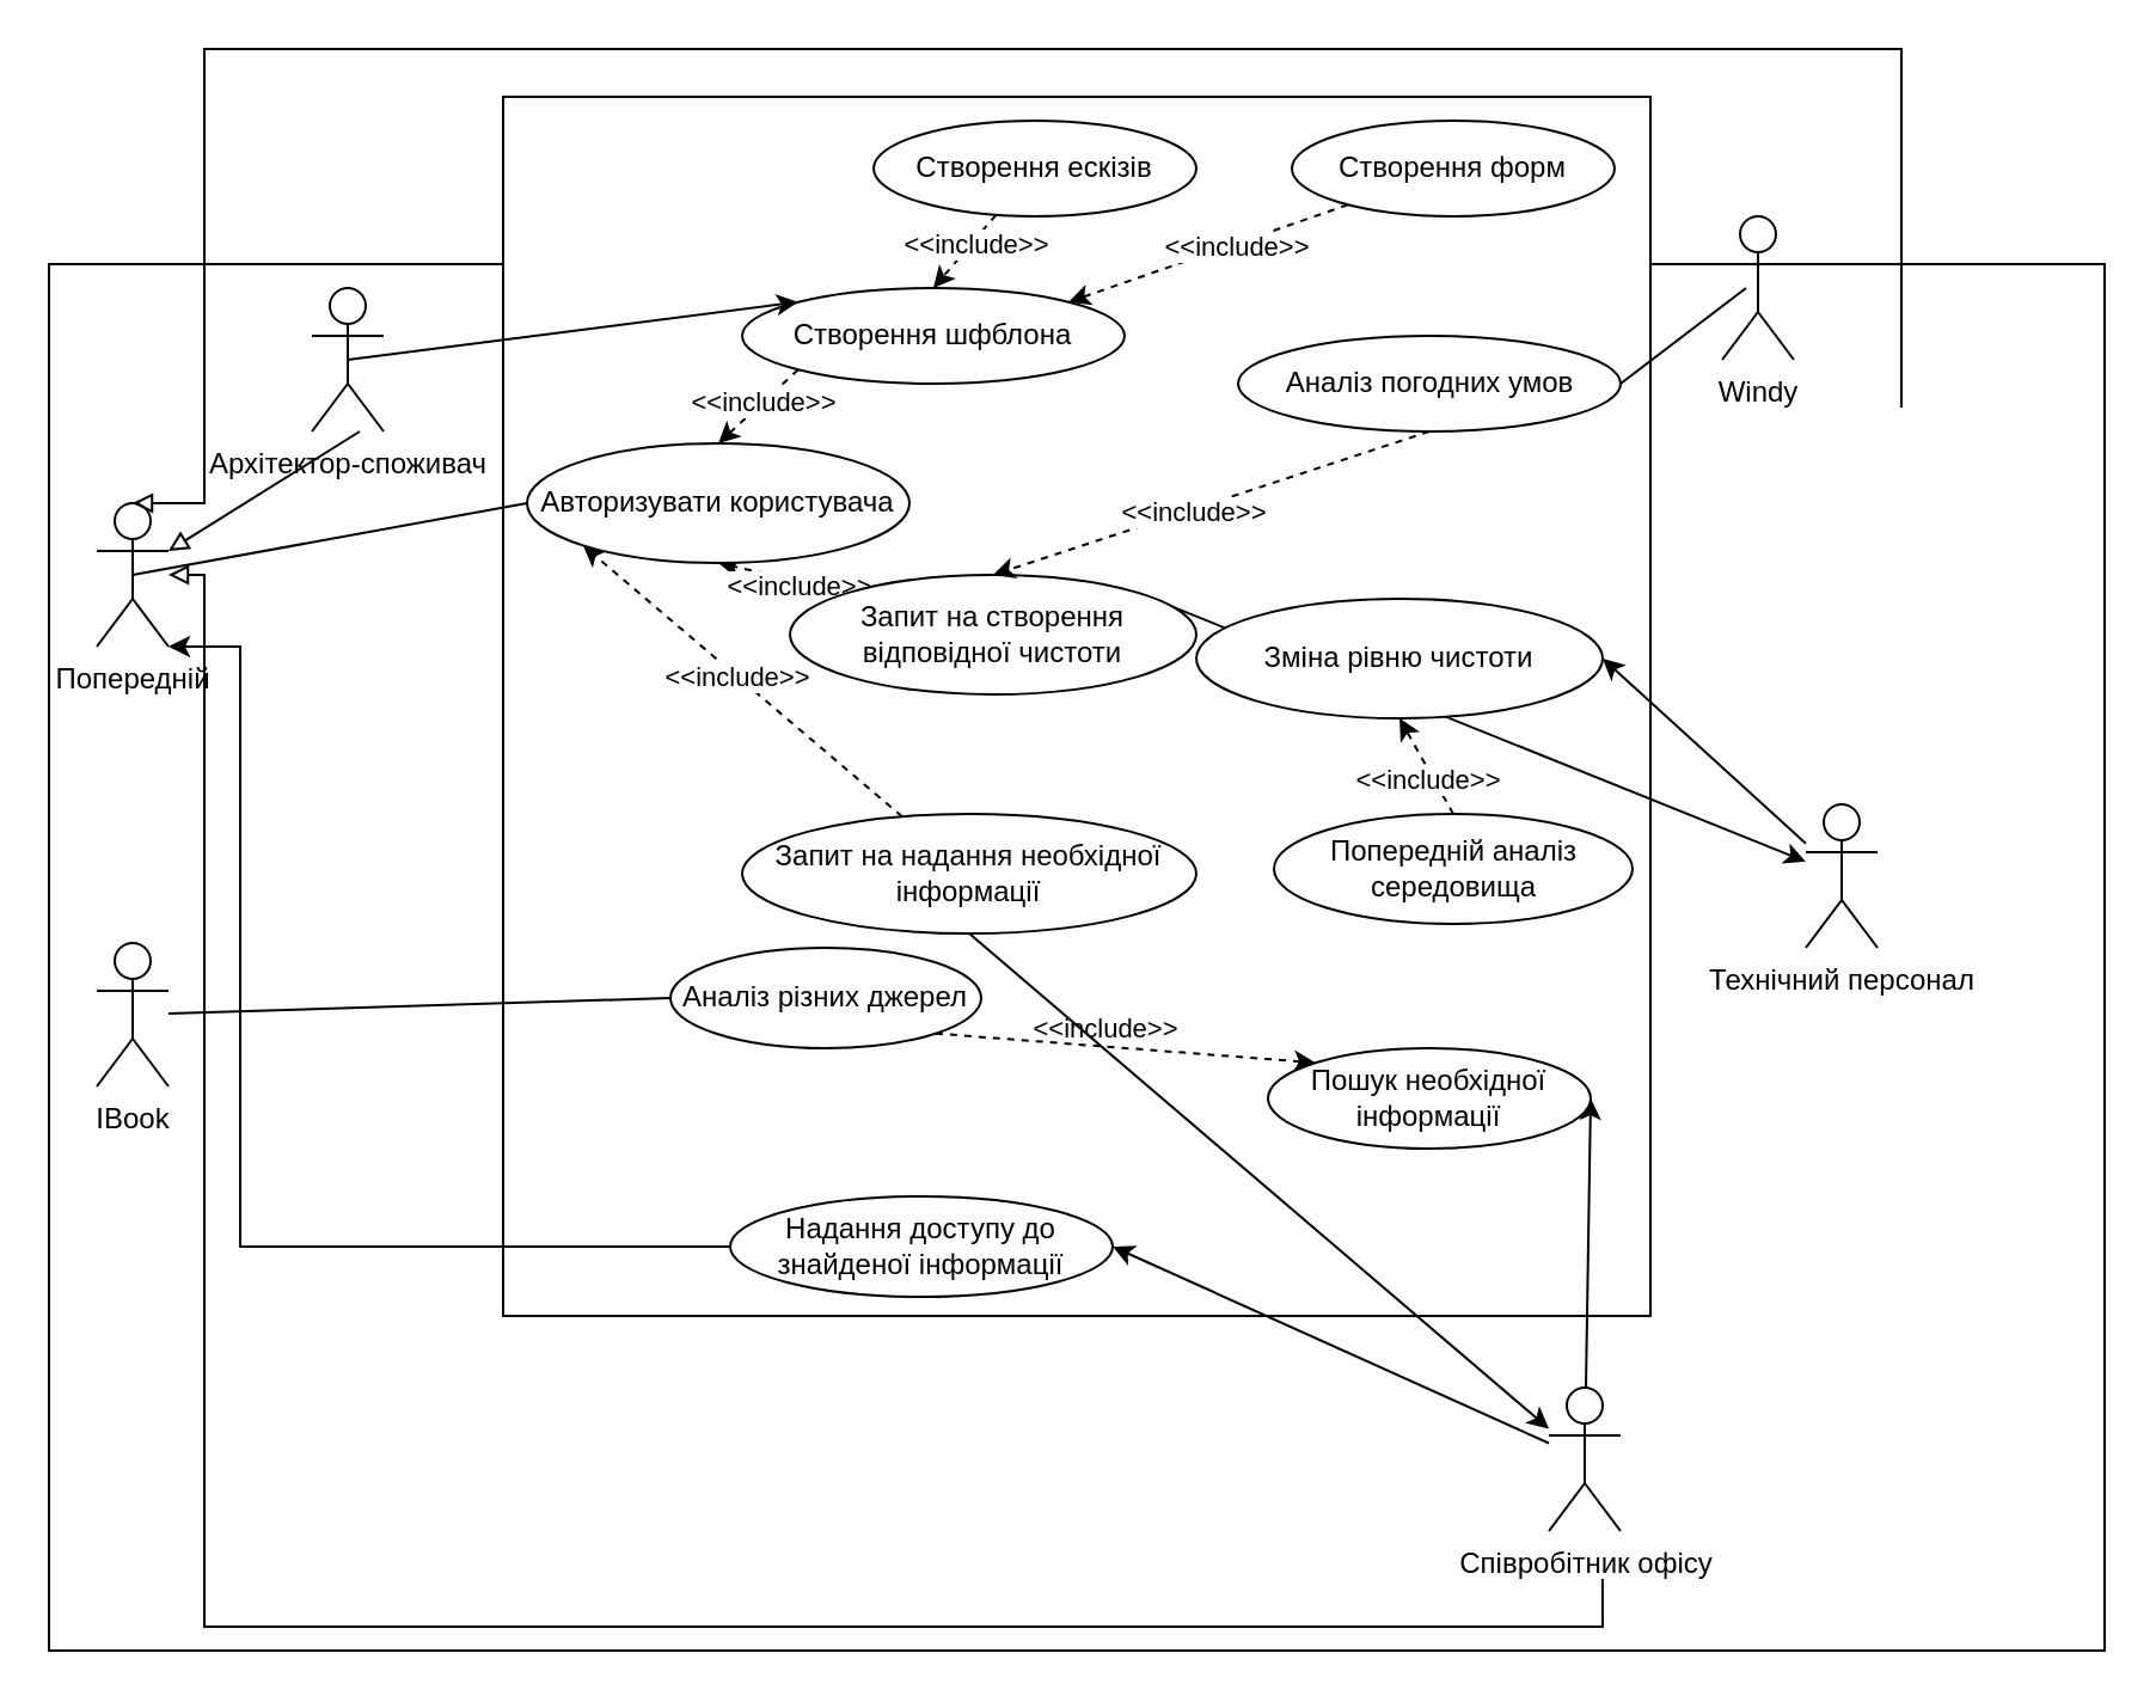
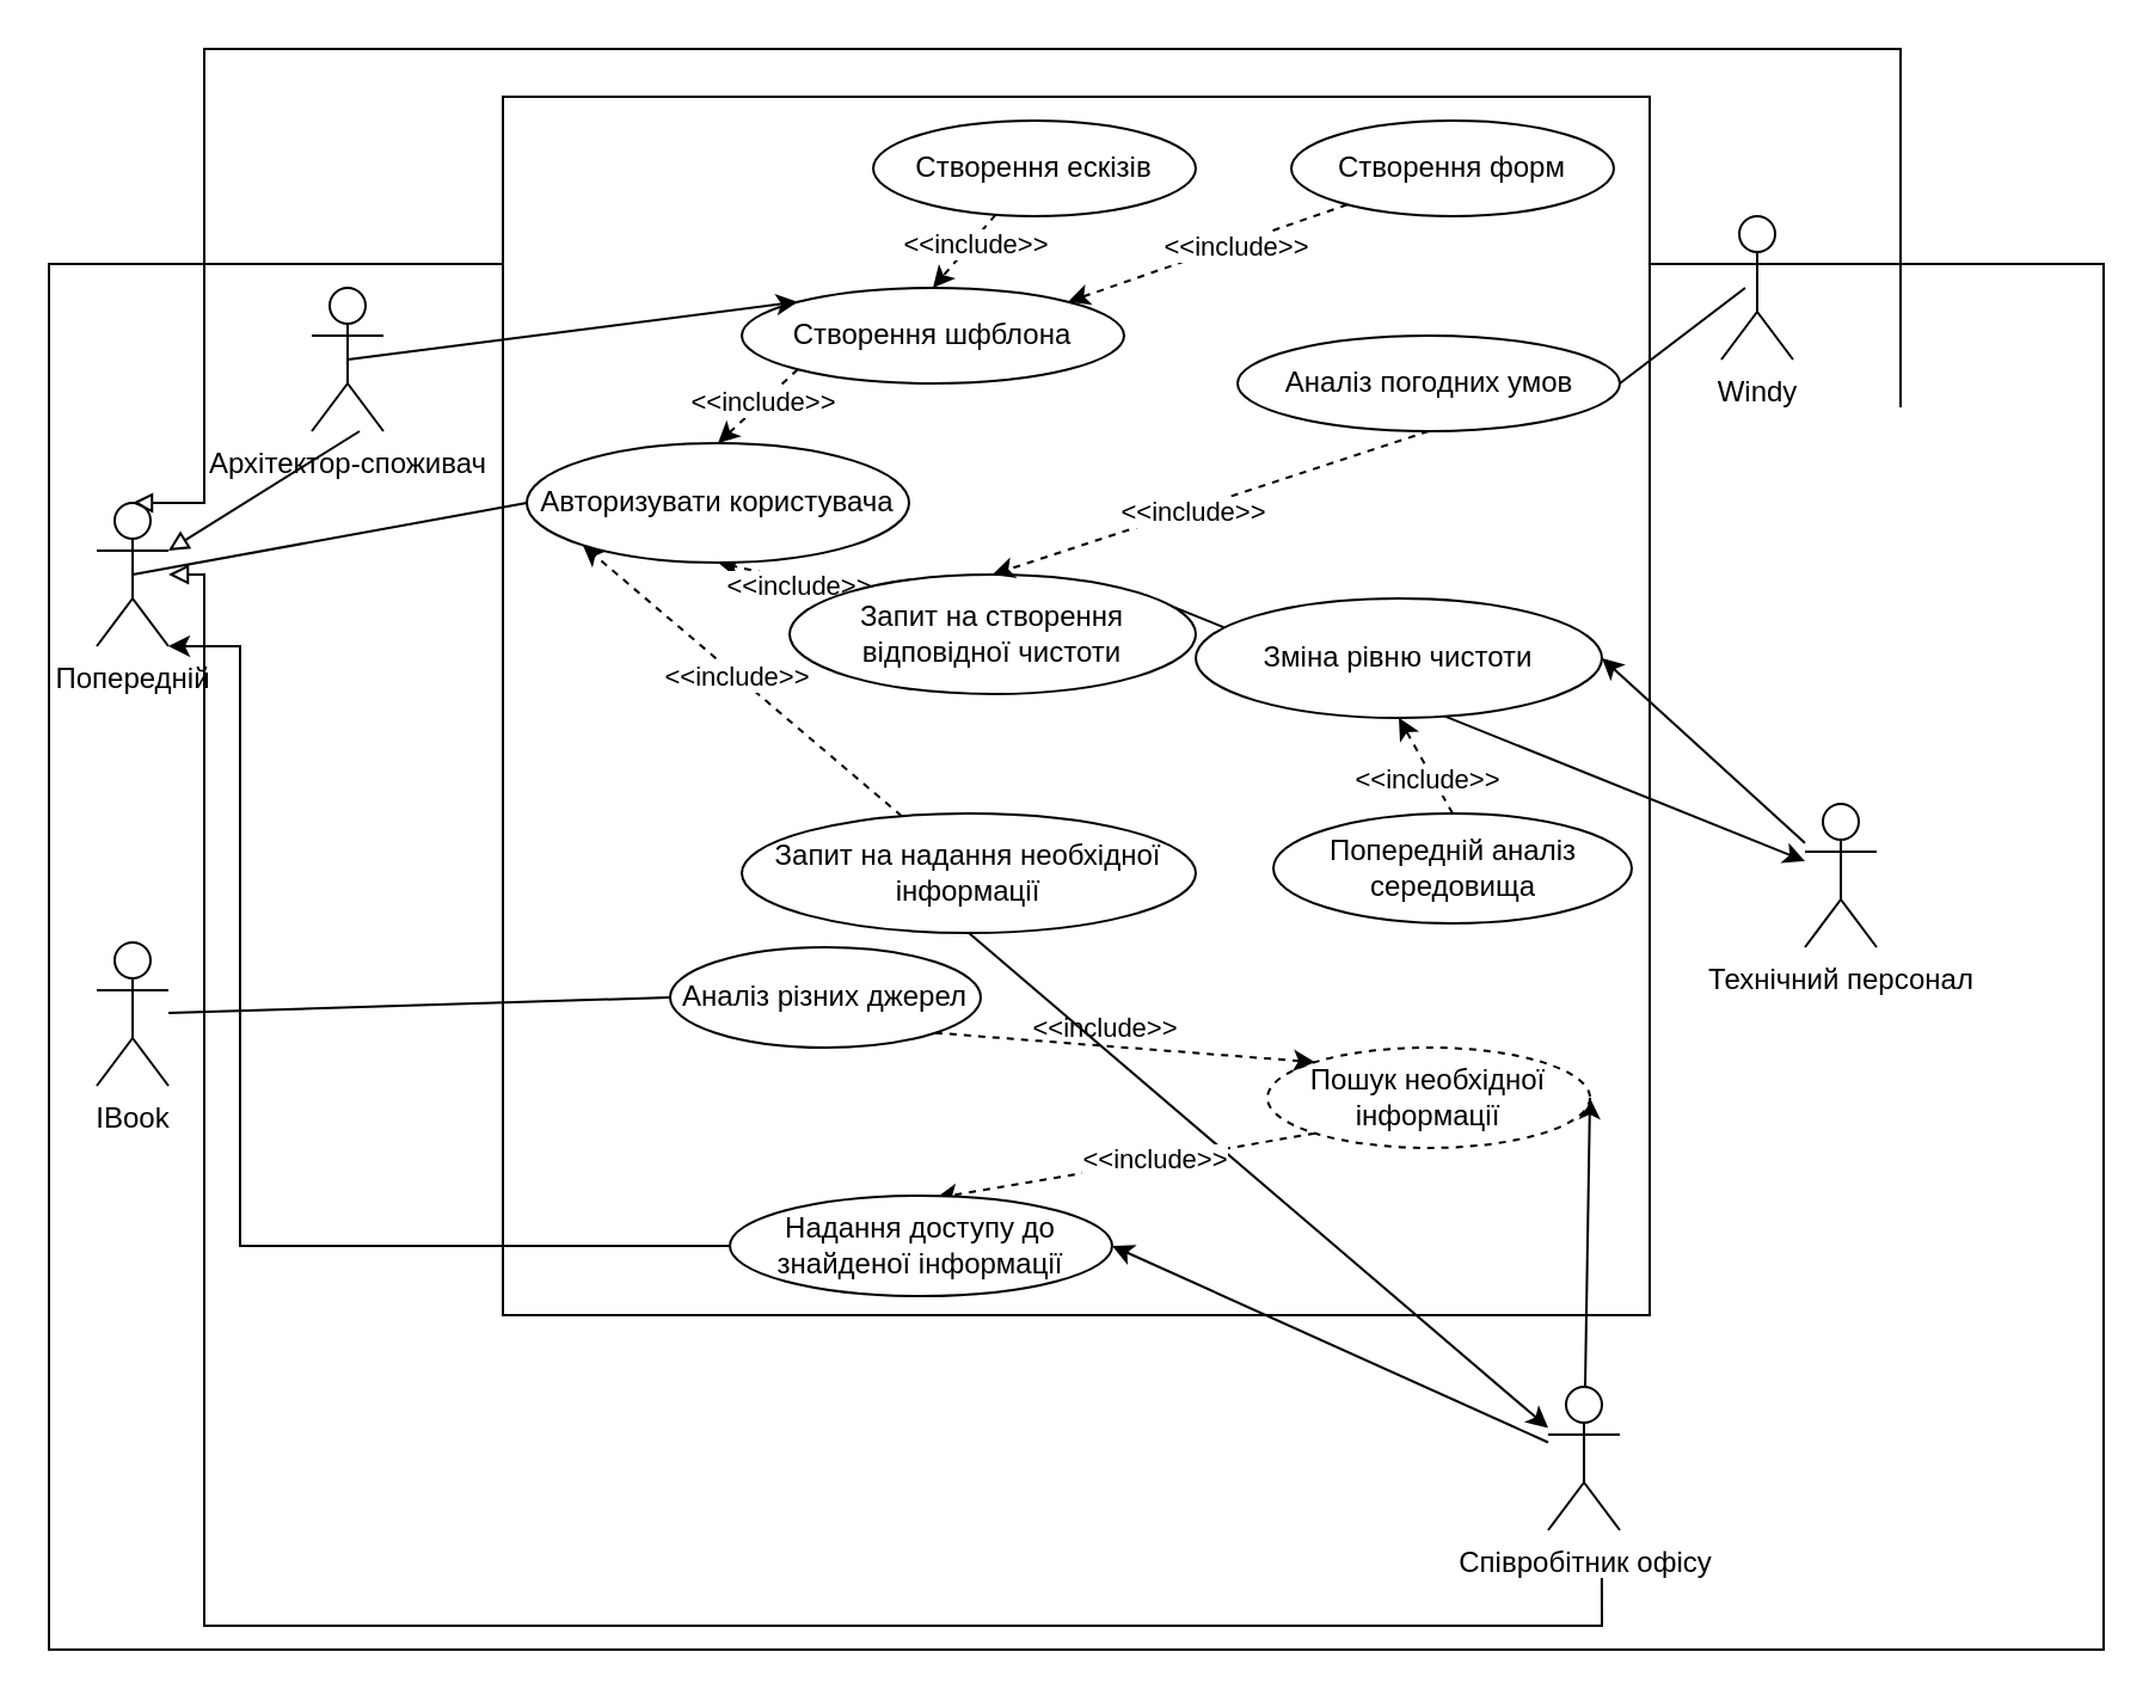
  <mxCell id="0" />
  <mxCell id="1" parent="0" />
  <mxCell id="2" value="" style="rounded=0;whiteSpace=wrap;html=1;" parent="1" vertex="1"><mxGeometry x="20" y="110" width="860" height="580" as="geometry" /></mxCell>
  <mxCell id="3" value="" style="rounded=0;whiteSpace=wrap;html=1;" parent="1" vertex="1"><mxGeometry x="210" y="40" width="480" height="510" as="geometry" /></mxCell>
  <mxCell id="4" style="rounded=0;orthogonalLoop=1;jettySize=auto;html=1;exitX=0.5;exitY=0.5;exitDx=0;exitDy=0;exitPerimeter=0;entryX=0;entryY=0.5;entryDx=0;entryDy=0;endArrow=none;endFill=0;" parent="1" source="5" target="52" edge="1"><mxGeometry relative="1" as="geometry" /></mxCell>
  <mxCell id="5" value="Попередній" style="shape=umlActor;verticalLabelPosition=bottom;verticalAlign=top;html=1;outlineConnect=0;" parent="1" vertex="1"><mxGeometry x="40" y="210" width="30" height="60" as="geometry" /></mxCell>
  <mxCell id="6" style="rounded=0;orthogonalLoop=1;jettySize=auto;html=1;exitX=1;exitY=0;exitDx=0;exitDy=0;" parent="1" source="9" target="16" edge="1"><mxGeometry relative="1" as="geometry" /></mxCell>
  <mxCell id="7" style="rounded=0;orthogonalLoop=1;jettySize=auto;html=1;exitX=0;exitY=0;exitDx=0;exitDy=0;entryX=0.5;entryY=1;entryDx=0;entryDy=0;dashed=1;" parent="1" source="9" target="52" edge="1"><mxGeometry relative="1" as="geometry" /></mxCell>
  <mxCell id="8" value="&amp;lt;&amp;lt;include&amp;gt;&amp;gt;" style="edgeLabel;html=1;align=center;verticalAlign=middle;resizable=0;points=[];" parent="7" vertex="1" connectable="0"><mxGeometry x="-0.24" y="2" relative="1" as="geometry"><mxPoint as="offset" /></mxGeometry></mxCell>
  <mxCell id="9" value="Запит на&amp;nbsp;створення відповідної чистоти&lt;span id=&quot;docs-internal-guid-c57abb48-7fff-8af7-19ce-6c347189a080&quot;&gt;&lt;/span&gt;" style="ellipse;whiteSpace=wrap;html=1;" parent="1" vertex="1"><mxGeometry x="330" y="240" width="170" height="50" as="geometry" /></mxCell>
  <mxCell id="10" style="rounded=0;orthogonalLoop=1;jettySize=auto;html=1;exitX=0.5;exitY=1;exitDx=0;exitDy=0;entryX=0.5;entryY=0;entryDx=0;entryDy=0;dashed=1;" parent="1" source="13" target="9" edge="1"><mxGeometry relative="1" as="geometry" /></mxCell>
  <mxCell id="11" value="&amp;lt;&amp;lt;include&amp;gt;&amp;gt;" style="edgeLabel;html=1;align=center;verticalAlign=middle;resizable=0;points=[];" parent="10" vertex="1" connectable="0"><mxGeometry x="0.092" y="1" relative="1" as="geometry"><mxPoint as="offset" /></mxGeometry></mxCell>
  <mxCell id="12" style="rounded=0;orthogonalLoop=1;jettySize=auto;html=1;exitX=1;exitY=0.5;exitDx=0;exitDy=0;endArrow=none;endFill=0;" parent="1" source="13" edge="1"><mxGeometry relative="1" as="geometry"><mxPoint x="730" y="120" as="targetPoint" /></mxGeometry></mxCell>
  <mxCell id="13" value="Аналіз погодних умов&lt;span id=&quot;docs-internal-guid-c57abb48-7fff-8af7-19ce-6c347189a080&quot;&gt;&lt;/span&gt;" style="ellipse;whiteSpace=wrap;html=1;" parent="1" vertex="1"><mxGeometry x="517.5" y="140" width="160" height="40" as="geometry" /></mxCell>
  <mxCell id="14" style="rounded=0;orthogonalLoop=1;jettySize=auto;html=1;entryX=1;entryY=0.5;entryDx=0;entryDy=0;" parent="1" source="16" target="17" edge="1"><mxGeometry relative="1" as="geometry" /></mxCell>
  <mxCell id="15" style="edgeStyle=orthogonalEdgeStyle;rounded=0;orthogonalLoop=1;jettySize=auto;html=1;endArrow=block;endFill=0;entryX=0.5;entryY=0;entryDx=0;entryDy=0;entryPerimeter=0;" parent="1" target="5" edge="1"><mxGeometry relative="1" as="geometry"><mxPoint x="795" y="170" as="sourcePoint" /><mxPoint x="165" y="190" as="targetPoint" /><Array as="points"><mxPoint x="795" y="20" /><mxPoint x="85" y="20" /></Array></mxGeometry></mxCell>
  <mxCell id="16" value="Технічний персонал" style="shape=umlActor;verticalLabelPosition=bottom;verticalAlign=top;html=1;outlineConnect=0;" parent="1" vertex="1"><mxGeometry x="755" y="336" width="30" height="60" as="geometry" /></mxCell>
  <mxCell id="17" value="Зміна рівню чистоти&lt;span id=&quot;docs-internal-guid-c57abb48-7fff-8af7-19ce-6c347189a080&quot;&gt;&lt;/span&gt;" style="ellipse;whiteSpace=wrap;html=1;" parent="1" vertex="1"><mxGeometry x="500" y="250" width="170" height="50" as="geometry" /></mxCell>
  <mxCell id="18" style="rounded=0;orthogonalLoop=1;jettySize=auto;html=1;exitX=0.5;exitY=0;exitDx=0;exitDy=0;entryX=0.5;entryY=1;entryDx=0;entryDy=0;dashed=1;" parent="1" source="20" target="17" edge="1"><mxGeometry relative="1" as="geometry" /></mxCell>
  <mxCell id="19" value="&amp;lt;&amp;lt;include&amp;gt;&amp;gt;" style="edgeLabel;html=1;align=center;verticalAlign=middle;resizable=0;points=[];" parent="18" vertex="1" connectable="0"><mxGeometry x="0.051" y="-1" relative="1" as="geometry"><mxPoint y="7" as="offset" /></mxGeometry></mxCell>
  <mxCell id="20" value="Попередній аналіз середовища&lt;span id=&quot;docs-internal-guid-c57abb48-7fff-8af7-19ce-6c347189a080&quot;&gt;&lt;/span&gt;" style="ellipse;whiteSpace=wrap;html=1;" parent="1" vertex="1"><mxGeometry x="532.5" y="340" width="150" height="46" as="geometry" /></mxCell>
  <mxCell id="21" style="rounded=0;orthogonalLoop=1;jettySize=auto;html=1;exitX=0.5;exitY=1;exitDx=0;exitDy=0;" parent="1" source="24" target="28" edge="1"><mxGeometry relative="1" as="geometry" /></mxCell>
  <mxCell id="22" style="rounded=0;orthogonalLoop=1;jettySize=auto;html=1;entryX=0;entryY=1;entryDx=0;entryDy=0;dashed=1;" parent="1" source="24" target="52" edge="1"><mxGeometry relative="1" as="geometry" /></mxCell>
  <mxCell id="23" value="&amp;lt;&amp;lt;include&amp;gt;&amp;gt;" style="edgeLabel;html=1;align=center;verticalAlign=middle;resizable=0;points=[];" parent="22" vertex="1" connectable="0"><mxGeometry x="0.041" relative="1" as="geometry"><mxPoint as="offset" /></mxGeometry></mxCell>
  <mxCell id="24" value="Запит на надання необхідної інформації&lt;span id=&quot;docs-internal-guid-c57abb48-7fff-8af7-19ce-6c347189a080&quot;&gt;&lt;/span&gt;" style="ellipse;whiteSpace=wrap;html=1;" parent="1" vertex="1"><mxGeometry x="310" y="340" width="190" height="50" as="geometry" /></mxCell>
  <mxCell id="25" style="rounded=0;orthogonalLoop=1;jettySize=auto;html=1;entryX=1;entryY=0.5;entryDx=0;entryDy=0;" parent="1" source="28" target="36" edge="1"><mxGeometry relative="1" as="geometry" /></mxCell>
  <mxCell id="26" style="rounded=0;orthogonalLoop=1;jettySize=auto;html=1;entryX=1;entryY=0.5;entryDx=0;entryDy=0;" parent="1" source="28" target="31" edge="1"><mxGeometry relative="1" as="geometry" /></mxCell>
  <mxCell id="27" style="edgeStyle=orthogonalEdgeStyle;rounded=0;orthogonalLoop=1;jettySize=auto;html=1;endArrow=block;endFill=0;" parent="1" edge="1" target="5"><mxGeometry relative="1" as="geometry"><mxPoint x="669.95" y="660" as="sourcePoint" /><mxPoint x="-10" y="360" as="targetPoint" /><Array as="points"><mxPoint x="670" y="680" /><mxPoint x="85" y="680" /></Array></mxGeometry></mxCell>
  <mxCell id="28" value="Співробітник офісу" style="shape=umlActor;verticalLabelPosition=bottom;verticalAlign=top;html=1;outlineConnect=0;" parent="1" vertex="1"><mxGeometry x="647.5" y="580" width="30" height="60" as="geometry" /></mxCell>
- <mxCell id="31" value="Пошук необхідної інформації&lt;span id=&quot;docs-internal-guid-c57abb48-7fff-8af7-19ce-6c347189a080&quot;&gt;&lt;/span&gt;" style="ellipse;whiteSpace=wrap;html=1;" parent="1" vertex="1"><mxGeometry x="530" y="438" width="135" height="42" as="geometry" /></mxCell>
+ <mxCell id="29" style="rounded=0;orthogonalLoop=1;jettySize=auto;html=1;exitX=0;exitY=1;exitDx=0;exitDy=0;entryX=0.539;entryY=0.024;entryDx=0;entryDy=0;entryPerimeter=0;dashed=1;" parent="1" source="31" target="36" edge="1"><mxGeometry relative="1" as="geometry" /></mxCell>
+ <mxCell id="30" value="&amp;lt;&amp;lt;include&amp;gt;&amp;gt;" style="edgeLabel;html=1;align=center;verticalAlign=middle;resizable=0;points=[];" parent="29" vertex="1" connectable="0"><mxGeometry x="-0.329" y="-2" relative="1" as="geometry"><mxPoint x="-14" y="3" as="offset" /></mxGeometry></mxCell>
+ <mxCell id="31" value="Пошук необхідної інформації&lt;span id=&quot;docs-internal-guid-c57abb48-7fff-8af7-19ce-6c347189a080&quot;&gt;&lt;/span&gt;" style="ellipse;whiteSpace=wrap;html=1;dashed=1;" parent="1" vertex="1"><mxGeometry x="530" y="438" width="135" height="42" as="geometry" /></mxCell>
  <mxCell id="32" style="rounded=0;orthogonalLoop=1;jettySize=auto;html=1;exitX=1;exitY=1;exitDx=0;exitDy=0;entryX=0;entryY=0;entryDx=0;entryDy=0;dashed=1;" parent="1" source="34" target="31" edge="1"><mxGeometry relative="1" as="geometry" /></mxCell>
  <mxCell id="33" value="&amp;lt;&amp;lt;include&amp;gt;&amp;gt;" style="edgeLabel;html=1;align=center;verticalAlign=middle;resizable=0;points=[];labelBackgroundColor=none;" parent="32" vertex="1" connectable="0"><mxGeometry x="0.043" relative="1" as="geometry"><mxPoint x="-12" y="-9" as="offset" /></mxGeometry></mxCell>
  <mxCell id="34" value="Аналіз різних джерел&lt;span id=&quot;docs-internal-guid-c57abb48-7fff-8af7-19ce-6c347189a080&quot;&gt;&lt;/span&gt;" style="ellipse;whiteSpace=wrap;html=1;" parent="1" vertex="1"><mxGeometry x="280" y="396" width="130" height="42" as="geometry" /></mxCell>
  <mxCell id="35" style="edgeStyle=orthogonalEdgeStyle;rounded=0;orthogonalLoop=1;jettySize=auto;html=1;exitX=0;exitY=0.5;exitDx=0;exitDy=0;entryX=1;entryY=1;entryDx=0;entryDy=0;entryPerimeter=0;" parent="1" source="36" edge="1" target="5"><mxGeometry relative="1" as="geometry"><mxPoint x="100" y="280" as="targetPoint" /><Array as="points"><mxPoint x="100" y="521" /><mxPoint x="100" y="270" /></Array></mxGeometry></mxCell>
  <mxCell id="36" value="Надання доступу до знайденої інформації&lt;span id=&quot;docs-internal-guid-c57abb48-7fff-8af7-19ce-6c347189a080&quot;&gt;&lt;/span&gt;" style="ellipse;whiteSpace=wrap;html=1;" parent="1" vertex="1"><mxGeometry x="305" y="500" width="160" height="42" as="geometry" /></mxCell>
  <mxCell id="37" style="rounded=0;orthogonalLoop=1;jettySize=auto;html=1;entryX=0;entryY=0.5;entryDx=0;entryDy=0;endArrow=none;endFill=0;" parent="1" source="38" target="34" edge="1"><mxGeometry relative="1" as="geometry" /></mxCell>
  <mxCell id="38" value="IBook" style="shape=umlActor;verticalLabelPosition=bottom;verticalAlign=top;html=1;outlineConnect=0;" parent="1" vertex="1"><mxGeometry x="40" y="394" width="30" height="60" as="geometry" /></mxCell>
  <mxCell id="39" style="rounded=0;orthogonalLoop=1;jettySize=auto;html=1;exitX=0;exitY=1;exitDx=0;exitDy=0;entryX=0.5;entryY=0;entryDx=0;entryDy=0;endArrow=classic;endFill=1;dashed=1;" parent="1" source="41" target="52" edge="1"><mxGeometry relative="1" as="geometry" /></mxCell>
  <mxCell id="40" value="&amp;lt;&amp;lt;include&amp;gt;&amp;gt;" style="edgeLabel;html=1;align=center;verticalAlign=middle;resizable=0;points=[];" parent="39" vertex="1" connectable="0"><mxGeometry x="-0.135" y="-1" relative="1" as="geometry"><mxPoint y="1" as="offset" /></mxGeometry></mxCell>
  <mxCell id="41" value="Створення шфблона" style="ellipse;whiteSpace=wrap;html=1;" parent="1" vertex="1"><mxGeometry x="310" y="120" width="160" height="40" as="geometry" /></mxCell>
  <mxCell id="42" style="rounded=0;orthogonalLoop=1;jettySize=auto;html=1;entryX=1;entryY=0;entryDx=0;entryDy=0;dashed=1;" parent="1" source="44" target="41" edge="1"><mxGeometry relative="1" as="geometry" /></mxCell>
  <mxCell id="43" value="&amp;lt;&amp;lt;include&amp;gt;&amp;gt;" style="edgeLabel;html=1;align=center;verticalAlign=middle;resizable=0;points=[];" parent="42" vertex="1" connectable="0"><mxGeometry x="-0.196" y="1" relative="1" as="geometry"><mxPoint as="offset" /></mxGeometry></mxCell>
  <mxCell id="44" value="Створення форм&lt;span id=&quot;docs-internal-guid-c57abb48-7fff-8af7-19ce-6c347189a080&quot;&gt;&lt;/span&gt;" style="ellipse;whiteSpace=wrap;html=1;" parent="1" vertex="1"><mxGeometry x="540" y="50" width="135" height="40" as="geometry" /></mxCell>
  <mxCell id="45" style="rounded=0;orthogonalLoop=1;jettySize=auto;html=1;entryX=0.5;entryY=0;entryDx=0;entryDy=0;dashed=1;" parent="1" source="47" target="41" edge="1"><mxGeometry relative="1" as="geometry" /></mxCell>
  <mxCell id="46" value="&amp;lt;&amp;lt;include&amp;gt;&amp;gt;" style="edgeLabel;html=1;align=center;verticalAlign=middle;resizable=0;points=[];" parent="45" vertex="1" connectable="0"><mxGeometry x="-0.27" y="1" relative="1" as="geometry"><mxPoint as="offset" /></mxGeometry></mxCell>
  <mxCell id="47" value="Створення ескізів&lt;span id=&quot;docs-internal-guid-c57abb48-7fff-8af7-19ce-6c347189a080&quot;&gt;&lt;/span&gt;" style="ellipse;whiteSpace=wrap;html=1;" parent="1" vertex="1"><mxGeometry x="365" y="50" width="135" height="40" as="geometry" /></mxCell>
  <mxCell id="48" style="rounded=0;orthogonalLoop=1;jettySize=auto;html=1;entryX=1;entryY=0.333;entryDx=0;entryDy=0;entryPerimeter=0;endArrow=block;endFill=0;exitX=0.667;exitY=1;exitDx=0;exitDy=0;exitPerimeter=0;" parent="1" source="50" target="5" edge="1"><mxGeometry relative="1" as="geometry" /></mxCell>
  <mxCell id="49" style="rounded=0;orthogonalLoop=1;jettySize=auto;html=1;exitX=0.5;exitY=0.5;exitDx=0;exitDy=0;exitPerimeter=0;entryX=0;entryY=0;entryDx=0;entryDy=0;" parent="1" source="50" target="41" edge="1"><mxGeometry relative="1" as="geometry" /></mxCell>
  <mxCell id="50" value="Архітектор-споживач" style="shape=umlActor;verticalLabelPosition=bottom;verticalAlign=top;html=1;outlineConnect=0;" parent="1" vertex="1"><mxGeometry x="130" y="120" width="30" height="60" as="geometry" /></mxCell>
  <mxCell id="51" value="Windy&lt;br&gt;" style="shape=umlActor;verticalLabelPosition=bottom;verticalAlign=top;html=1;outlineConnect=0;" parent="1" vertex="1"><mxGeometry x="720" y="90" width="30" height="60" as="geometry" /></mxCell>
  <mxCell id="52" value="Авторизувати користувача" style="ellipse;whiteSpace=wrap;html=1;" parent="1" vertex="1"><mxGeometry x="220" y="185" width="160" height="50" as="geometry" /></mxCell>
